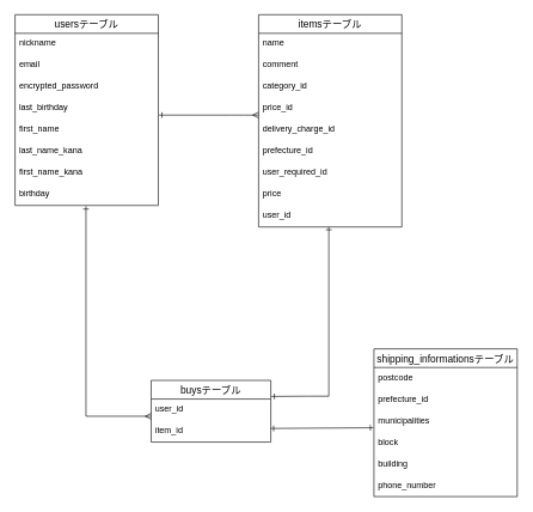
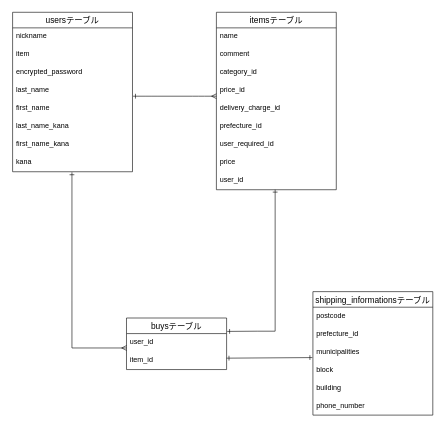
  <mxCell id="0" />
  <mxCell id="1" parent="0" />
  <mxCell id="2" value="usersテーブル" style="swimlane;fontStyle=0;childLayout=stackLayout;horizontal=1;startSize=26;horizontalStack=0;resizeParent=1;resizeParentMax=0;resizeLast=0;collapsible=1;marginBottom=0;align=center;fontSize=14;" parent="1" vertex="1"><mxGeometry x="20" y="20" width="200" height="266" as="geometry" /></mxCell>
  <mxCell id="3" value="nickname" style="text;strokeColor=none;fillColor=none;spacingLeft=4;spacingRight=4;overflow=hidden;rotatable=0;points=[[0,0.5],[1,0.5]];portConstraint=eastwest;fontSize=12;" parent="2" vertex="1"><mxGeometry y="26" width="200" height="30" as="geometry" /></mxCell>
- <mxCell id="4" value="email" style="text;strokeColor=none;fillColor=none;spacingLeft=4;spacingRight=4;overflow=hidden;rotatable=0;points=[[0,0.5],[1,0.5]];portConstraint=eastwest;fontSize=12;" parent="2" vertex="1"><mxGeometry y="56" width="200" height="30" as="geometry" /></mxCell>
+ <mxCell id="4" value="item" style="text;strokeColor=none;fillColor=none;spacingLeft=4;spacingRight=4;overflow=hidden;rotatable=0;points=[[0,0.5],[1,0.5]];portConstraint=eastwest;fontSize=12;" parent="2" vertex="1"><mxGeometry y="56" width="200" height="30" as="geometry" /></mxCell>
  <mxCell id="5" value="encrypted_password" style="text;strokeColor=none;fillColor=none;spacingLeft=4;spacingRight=4;overflow=hidden;rotatable=0;points=[[0,0.5],[1,0.5]];portConstraint=eastwest;fontSize=12;" parent="2" vertex="1"><mxGeometry y="86" width="200" height="30" as="geometry" /></mxCell>
- <mxCell id="6" value="last_birthday" style="text;strokeColor=none;fillColor=none;spacingLeft=4;spacingRight=4;overflow=hidden;rotatable=0;points=[[0,0.5],[1,0.5]];portConstraint=eastwest;fontSize=12;" parent="2" vertex="1"><mxGeometry y="116" width="200" height="30" as="geometry" /></mxCell>
+ <mxCell id="6" value="last_name" style="text;strokeColor=none;fillColor=none;spacingLeft=4;spacingRight=4;overflow=hidden;rotatable=0;points=[[0,0.5],[1,0.5]];portConstraint=eastwest;fontSize=12;" parent="2" vertex="1"><mxGeometry y="116" width="200" height="30" as="geometry" /></mxCell>
  <mxCell id="7" value="first_name" style="text;strokeColor=none;fillColor=none;spacingLeft=4;spacingRight=4;overflow=hidden;rotatable=0;points=[[0,0.5],[1,0.5]];portConstraint=eastwest;fontSize=12;" parent="2" vertex="1"><mxGeometry y="146" width="200" height="30" as="geometry" /></mxCell>
  <mxCell id="8" value="last_name_kana" style="text;strokeColor=none;fillColor=none;spacingLeft=4;spacingRight=4;overflow=hidden;rotatable=0;points=[[0,0.5],[1,0.5]];portConstraint=eastwest;fontSize=12;" parent="2" vertex="1"><mxGeometry y="176" width="200" height="30" as="geometry" /></mxCell>
  <mxCell id="9" value="first_name_kana" style="text;strokeColor=none;fillColor=none;spacingLeft=4;spacingRight=4;overflow=hidden;rotatable=0;points=[[0,0.5],[1,0.5]];portConstraint=eastwest;fontSize=12;" parent="2" vertex="1"><mxGeometry y="206" width="200" height="30" as="geometry" /></mxCell>
- <mxCell id="10" value="birthday" style="text;strokeColor=none;fillColor=none;spacingLeft=4;spacingRight=4;overflow=hidden;rotatable=0;points=[[0,0.5],[1,0.5]];portConstraint=eastwest;fontSize=12;" parent="2" vertex="1"><mxGeometry y="236" width="200" height="30" as="geometry" /></mxCell>
+ <mxCell id="10" value="kana" style="text;strokeColor=none;fillColor=none;spacingLeft=4;spacingRight=4;overflow=hidden;rotatable=0;points=[[0,0.5],[1,0.5]];portConstraint=eastwest;fontSize=12;" parent="2" vertex="1"><mxGeometry y="236" width="200" height="30" as="geometry" /></mxCell>
  <mxCell id="11" value="itemsテーブル" style="swimlane;fontStyle=0;childLayout=stackLayout;horizontal=1;startSize=26;horizontalStack=0;resizeParent=1;resizeParentMax=0;resizeLast=0;collapsible=1;marginBottom=0;align=center;fontSize=14;" parent="1" vertex="1"><mxGeometry x="360" y="20" width="200" height="296" as="geometry" /></mxCell>
  <mxCell id="12" value="name" style="text;strokeColor=none;fillColor=none;spacingLeft=4;spacingRight=4;overflow=hidden;rotatable=0;points=[[0,0.5],[1,0.5]];portConstraint=eastwest;fontSize=12;" parent="11" vertex="1"><mxGeometry y="26" width="200" height="30" as="geometry" /></mxCell>
  <mxCell id="13" value="comment" style="text;strokeColor=none;fillColor=none;spacingLeft=4;spacingRight=4;overflow=hidden;rotatable=0;points=[[0,0.5],[1,0.5]];portConstraint=eastwest;fontSize=12;" parent="11" vertex="1"><mxGeometry y="56" width="200" height="30" as="geometry" /></mxCell>
  <mxCell id="14" value="category_id" style="text;strokeColor=none;fillColor=none;spacingLeft=4;spacingRight=4;overflow=hidden;rotatable=0;points=[[0,0.5],[1,0.5]];portConstraint=eastwest;fontSize=12;" parent="11" vertex="1"><mxGeometry y="86" width="200" height="30" as="geometry" /></mxCell>
  <mxCell id="15" value="price_id" style="text;strokeColor=none;fillColor=none;spacingLeft=4;spacingRight=4;overflow=hidden;rotatable=0;points=[[0,0.5],[1,0.5]];portConstraint=eastwest;fontSize=12;" parent="11" vertex="1"><mxGeometry y="116" width="200" height="30" as="geometry" /></mxCell>
  <mxCell id="16" value="delivery_charge_id" style="text;strokeColor=none;fillColor=none;spacingLeft=4;spacingRight=4;overflow=hidden;rotatable=0;points=[[0,0.5],[1,0.5]];portConstraint=eastwest;fontSize=12;" parent="11" vertex="1"><mxGeometry y="146" width="200" height="30" as="geometry" /></mxCell>
  <mxCell id="17" value="prefecture_id" style="text;strokeColor=none;fillColor=none;spacingLeft=4;spacingRight=4;overflow=hidden;rotatable=0;points=[[0,0.5],[1,0.5]];portConstraint=eastwest;fontSize=12;" parent="11" vertex="1"><mxGeometry y="176" width="200" height="30" as="geometry" /></mxCell>
  <mxCell id="18" value="user_required_id" style="text;strokeColor=none;fillColor=none;spacingLeft=4;spacingRight=4;overflow=hidden;rotatable=0;points=[[0,0.5],[1,0.5]];portConstraint=eastwest;fontSize=12;" parent="11" vertex="1"><mxGeometry y="206" width="200" height="30" as="geometry" /></mxCell>
  <mxCell id="19" value="price" style="text;strokeColor=none;fillColor=none;spacingLeft=4;spacingRight=4;overflow=hidden;rotatable=0;points=[[0,0.5],[1,0.5]];portConstraint=eastwest;fontSize=12;" parent="11" vertex="1"><mxGeometry y="236" width="200" height="30" as="geometry" /></mxCell>
  <mxCell id="20" value="user_id" style="text;strokeColor=none;fillColor=none;spacingLeft=4;spacingRight=4;overflow=hidden;rotatable=0;points=[[0,0.5],[1,0.5]];portConstraint=eastwest;fontSize=12;" parent="11" vertex="1"><mxGeometry y="266" width="200" height="30" as="geometry" /></mxCell>
  <mxCell id="21" value="" style="edgeStyle=entityRelationEdgeStyle;fontSize=12;html=1;endArrow=ERmany;endFill=0;startArrow=ERone;startFill=0;" parent="1" edge="1"><mxGeometry width="100" height="100" relative="1" as="geometry"><mxPoint x="221" y="160" as="sourcePoint" /><mxPoint x="360" y="160" as="targetPoint" /></mxGeometry></mxCell>
  <mxCell id="22" value="buysテーブル" style="swimlane;fontStyle=0;childLayout=stackLayout;horizontal=1;startSize=26;horizontalStack=0;resizeParent=1;resizeParentMax=0;resizeLast=0;collapsible=1;marginBottom=0;align=center;fontSize=14;" parent="1" vertex="1"><mxGeometry x="210" y="530" width="167" height="86" as="geometry"><mxRectangle x="80" y="520" width="150" height="30" as="alternateBounds" /></mxGeometry></mxCell>
  <mxCell id="23" value="user_id" style="text;strokeColor=none;fillColor=none;spacingLeft=4;spacingRight=4;overflow=hidden;rotatable=0;points=[[0,0.5],[1,0.5]];portConstraint=eastwest;fontSize=12;" parent="22" vertex="1"><mxGeometry y="26" width="167" height="30" as="geometry" /></mxCell>
  <mxCell id="24" value="item_id" style="text;strokeColor=none;fillColor=none;spacingLeft=4;spacingRight=4;overflow=hidden;rotatable=0;points=[[0,0.5],[1,0.5]];portConstraint=eastwest;fontSize=12;" parent="22" vertex="1"><mxGeometry y="56" width="167" height="30" as="geometry" /></mxCell>
  <mxCell id="25" value="" style="endArrow=ERmany;html=1;rounded=0;endFill=0;startArrow=ERone;startFill=0;" parent="1" edge="1"><mxGeometry relative="1" as="geometry"><mxPoint x="119" y="287" as="sourcePoint" /><mxPoint x="210" y="580" as="targetPoint" /><Array as="points"><mxPoint x="119" y="500" /><mxPoint x="119" y="580" /></Array></mxGeometry></mxCell>
  <mxCell id="26" value="" style="endArrow=ERone;html=1;rounded=0;startArrow=ERone;startFill=0;endFill=0;entryX=1.018;entryY=-0.021;entryDx=0;entryDy=0;entryPerimeter=0;" parent="1" edge="1"><mxGeometry relative="1" as="geometry"><mxPoint x="458" y="316" as="sourcePoint" /><mxPoint x="378.006" y="552.37" as="targetPoint" /><Array as="points"><mxPoint x="458" y="552" /><mxPoint x="428" y="552" /></Array></mxGeometry></mxCell>
  <mxCell id="27" style="edgeStyle=none;html=1;startArrow=ERone;startFill=0;endArrow=ERone;endFill=0;exitX=1;exitY=0.5;exitDx=0;exitDy=0;" parent="1" edge="1"><mxGeometry relative="1" as="geometry"><mxPoint x="377" y="597" as="sourcePoint" /><mxPoint x="520" y="596" as="targetPoint" /><Array as="points" /></mxGeometry></mxCell>
  <mxCell id="28" value="shipping_informationsテーブル" style="swimlane;fontStyle=0;childLayout=stackLayout;horizontal=1;startSize=26;horizontalStack=0;resizeParent=1;resizeParentMax=0;resizeLast=0;collapsible=1;marginBottom=0;align=center;fontSize=14;" parent="1" vertex="1"><mxGeometry x="521" y="486" width="200" height="206" as="geometry"><mxRectangle x="80" y="520" width="150" height="30" as="alternateBounds" /></mxGeometry></mxCell>
  <mxCell id="29" value="postcode" style="text;strokeColor=none;fillColor=none;spacingLeft=4;spacingRight=4;overflow=hidden;rotatable=0;points=[[0,0.5],[1,0.5]];portConstraint=eastwest;fontSize=12;" parent="28" vertex="1"><mxGeometry y="26" width="200" height="30" as="geometry" /></mxCell>
  <mxCell id="30" value="prefecture_id" style="text;strokeColor=none;fillColor=none;spacingLeft=4;spacingRight=4;overflow=hidden;rotatable=0;points=[[0,0.5],[1,0.5]];portConstraint=eastwest;fontSize=12;" parent="28" vertex="1"><mxGeometry y="56" width="200" height="30" as="geometry" /></mxCell>
  <mxCell id="31" value="municipalities" style="text;strokeColor=none;fillColor=none;spacingLeft=4;spacingRight=4;overflow=hidden;rotatable=0;points=[[0,0.5],[1,0.5]];portConstraint=eastwest;fontSize=12;" parent="28" vertex="1"><mxGeometry y="86" width="200" height="30" as="geometry" /></mxCell>
  <mxCell id="32" value="block" style="text;strokeColor=none;fillColor=none;spacingLeft=4;spacingRight=4;overflow=hidden;rotatable=0;points=[[0,0.5],[1,0.5]];portConstraint=eastwest;fontSize=12;" parent="28" vertex="1"><mxGeometry y="116" width="200" height="30" as="geometry" /></mxCell>
  <mxCell id="33" value="building" style="text;strokeColor=none;fillColor=none;spacingLeft=4;spacingRight=4;overflow=hidden;rotatable=0;points=[[0,0.5],[1,0.5]];portConstraint=eastwest;fontSize=12;" parent="28" vertex="1"><mxGeometry y="146" width="200" height="30" as="geometry" /></mxCell>
  <mxCell id="34" value="phone_number" style="text;strokeColor=none;fillColor=none;spacingLeft=4;spacingRight=4;overflow=hidden;rotatable=0;points=[[0,0.5],[1,0.5]];portConstraint=eastwest;fontSize=12;" parent="28" vertex="1"><mxGeometry y="176" width="200" height="30" as="geometry" /></mxCell>
